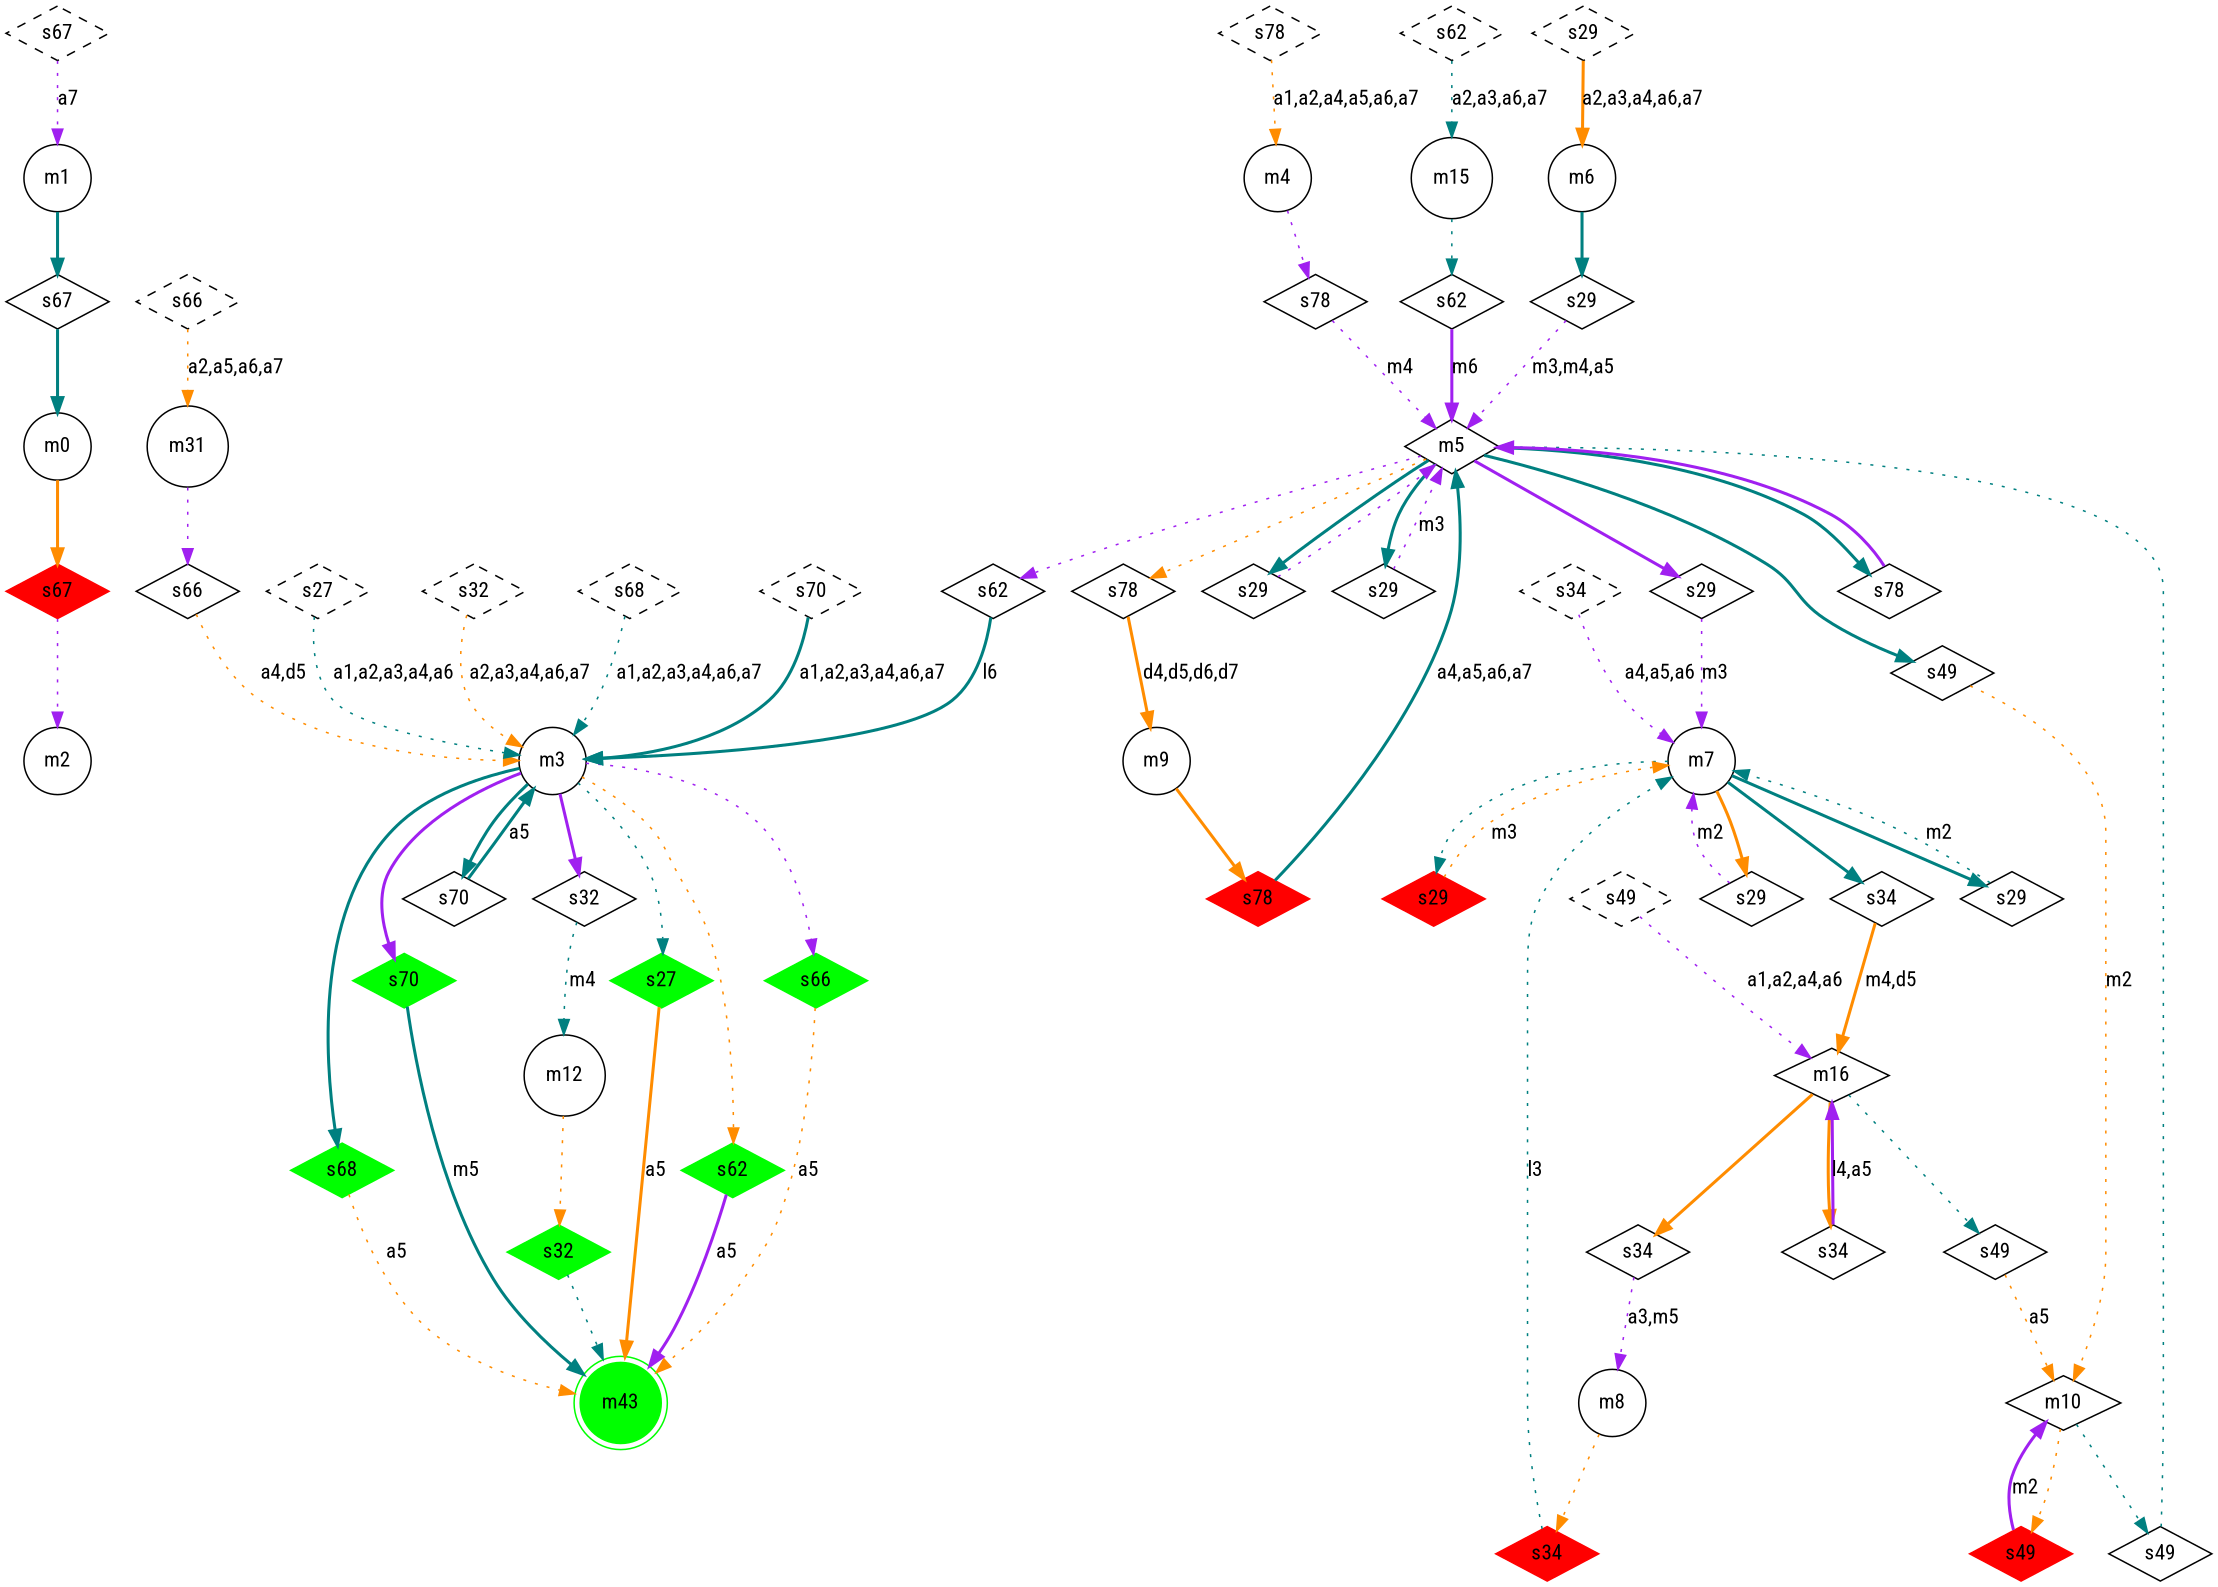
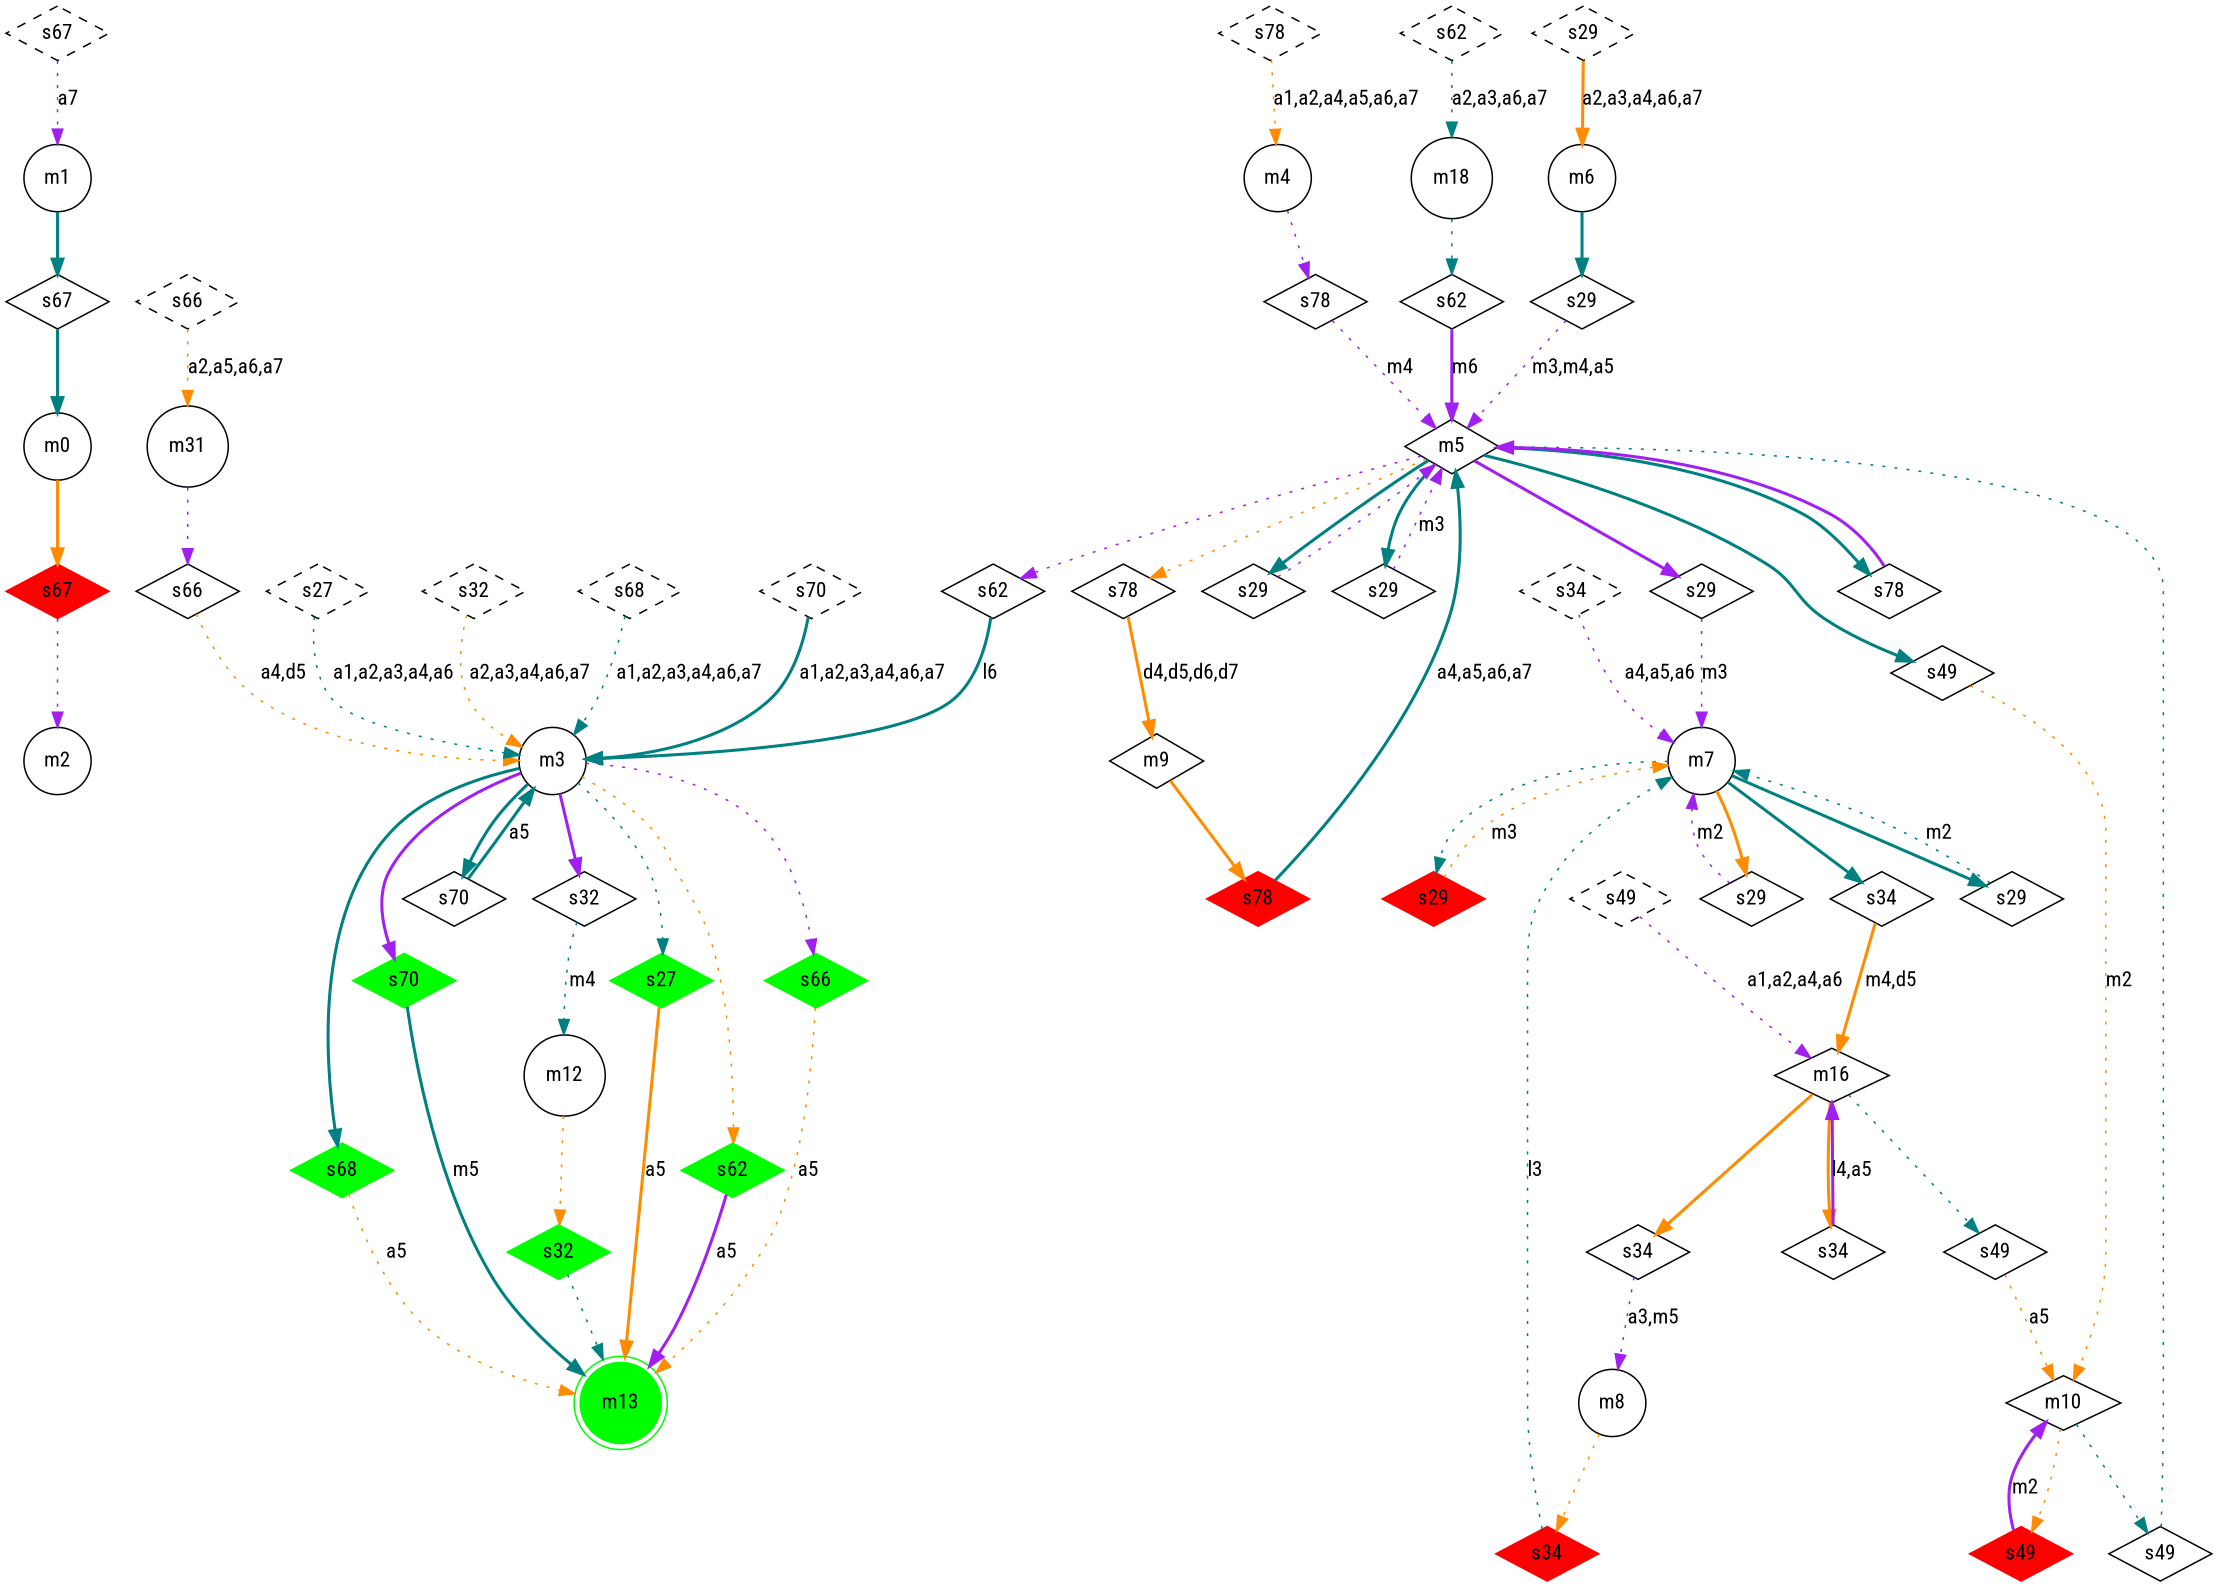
  digraph {
    fontname="Roboto Condensed"
    node [fontname="Roboto Condensed" shape=diamond]
    edge [color=teal fontname="Roboto Condensed" style=dotted]
    m2 [shape=circle]
    n2 [label=m31 shape=circle]
    n3 [label=s66]
    m3 [shape=circle]
    n5 [color=green label=s27 style=filled]
    n6 [label=s32]
    n7 [color=green label=s62 style=filled]
    n8 [color=green label=s66 style=filled]
    n9 [color=green label=s68 style=filled]
    n10 [label=s70]
    n11 [color=green label=s70 style=filled]
-   m13 [color=green shape=doublecircle style=filled label=m43]
+   m13 [color=green shape=doublecircle style=filled]
    m12 [shape=circle]
    m1 [shape=circle]
    n15 [label=s67]
    m0 [shape=circle]
    n17 [color=red label=s67 style=filled]
    m7 [shape=circle]
    n19 [label=s29]
    n20 [label=s29]
    n21 [color=red label=s29 style=filled]
    n22 [label=s34]
    m16
    m8 [shape=circle]
    n25 [color=red label=s34 style=filled]
-   m9 [shape=circle]
+   m9
    n27 [color=red label=s78 style=filled]
    m5
    m6 [shape=circle]
    n30 [label=s29]
    n31 [label=s49]
    m10
    n33 [color=red label=s49 style=filled]
    n34 [label=s34]
    n35 [label=s34]
    n36 [label=s49]
    n37 [label=s29]
    n38 [label=s29]
    n39 [label=s29]
    n40 [label=s49]
    n41 [label=s62]
    n42 [label=s78]
    n43 [label=s78]
    m4 [shape=circle]
    n45 [label=s78]
-   m15 [shape=circle]
+   m15 [shape=circle label=m18]
    n47 [label=s62]
    n48 [color=green label=s32 style=filled]
    n49 [label=s27 style=dashed]
    n50 [label=s29 style=dashed]
    n51 [label=s32 style=dashed]
    n52 [label=s34 style=dashed]
    n53 [label=s49 style=dashed]
    n54 [label=s62 style=dashed]
    n55 [label=s66 style=dashed]
    n56 [label=s67 style=dashed]
    n57 [label=s68 style=dashed]
    n58 [label=s70 style=dashed]
    n59 [label=s78 style=dashed]
    n2 -> n3 [color=purple]
    n3 -> m3 [color=darkorange label="a4,d5"]
    m3 -> n5
    m3 -> n6 [color=purple style=bold]
    m3 -> n7 [color=darkorange]
    m3 -> n8 [color=purple]
    m3 -> n9 [style=bold]
    m3 -> n10 [style=bold]
    m3 -> n11 [color=purple style=bold]
    n5 -> m13 [color=darkorange label=a5 style=bold]
    n6 -> m12 [label=m4]
    n7 -> m13 [color=purple label=a5 style=bold]
    n8 -> m13 [color=darkorange label=a5]
    n9 -> m13 [color=darkorange label=a5]
    n10 -> m3 [label=a5 style=bold]
    n11 -> m13 [label=m5 style=bold]
    m12 -> n48 [color=darkorange]
    m1 -> n15 [style=bold]
    n15 -> m0 [style=bold]
    m0 -> n17 [color=darkorange style=bold]
    n17 -> m2 [color=purple]
    m7 -> n19 [color=darkorange style=bold]
    m7 -> n20 [style=bold]
    m7 -> n21
    m7 -> n22 [style=bold]
    n19 -> m7 [color=purple label=m2]
    n20 -> m7 [label=m2]
    n21 -> m7 [color=darkorange label=m3]
    n22 -> m16 [color=darkorange label="m4,d5" style=bold]
    m16 -> n34 [color=darkorange style=bold]
    m16 -> n35 [color=darkorange style=bold]
    m16 -> n36
    m8 -> n25 [color=darkorange]
    n25 -> m7 [label=l3]
    m9 -> n27 [color=darkorange style=bold]
    n27 -> m5 [label="a4,a5,a6,a7" style=bold]
    m5 -> n37 [style=bold]
    m5 -> n38 [style=bold]
    m5 -> n39 [color=purple style=bold]
    m5 -> n40 [style=bold]
    m5 -> n41 [color=purple]
    m5 -> n42 [style=bold]
    m5 -> n43 [color=darkorange]
    m6 -> n30 [style=bold]
    n30 -> m5 [color=purple label="m3,m4,a5"]
    n31 -> m5
    m10 -> n31
    m10 -> n33 [color=darkorange]
    n33 -> m10 [color=purple label=m2 style=bold]
    n34 -> m16 [color=purple label="l4,a5" style=bold]
    n35 -> m8 [color=purple label="a3,m5"]
    n36 -> m10 [color=darkorange label=a5]
    n37 -> m5 [color=purple]
    n38 -> m5 [color=purple label=m3]
    n39 -> m7 [color=purple label=m3]
    n40 -> m10 [color=darkorange label=m2]
    n41 -> m3 [label=l6 style=bold]
    n42 -> m5 [color=purple style=bold]
    n43 -> m9 [color=darkorange label="d4,d5,d6,d7" style=bold]
    m4 -> n45 [color=purple]
    n45 -> m5 [color=purple label=m4]
    m15 -> n47
    n47 -> m5 [color=purple label=m6 style=bold]
    n48 -> m13
    n49 -> m3 [label="a1,a2,a3,a4,a6"]
    n50 -> m6 [color=darkorange label="a2,a3,a4,a6,a7" style=bold]
    n51 -> m3 [color=darkorange label="a2,a3,a4,a6,a7"]
    n52 -> m7 [color=purple label="a4,a5,a6"]
    n53 -> m16 [color=purple label="a1,a2,a4,a6"]
    n54 -> m15 [label="a2,a3,a6,a7"]
    n55 -> n2 [color=darkorange label="a2,a5,a6,a7"]
    n56 -> m1 [color=purple label=a7]
    n57 -> m3 [label="a1,a2,a3,a4,a6,a7"]
    n58 -> m3 [label="a1,a2,a3,a4,a6,a7" style=bold]
    n59 -> m4 [color=darkorange label="a1,a2,a4,a5,a6,a7"]
  }
